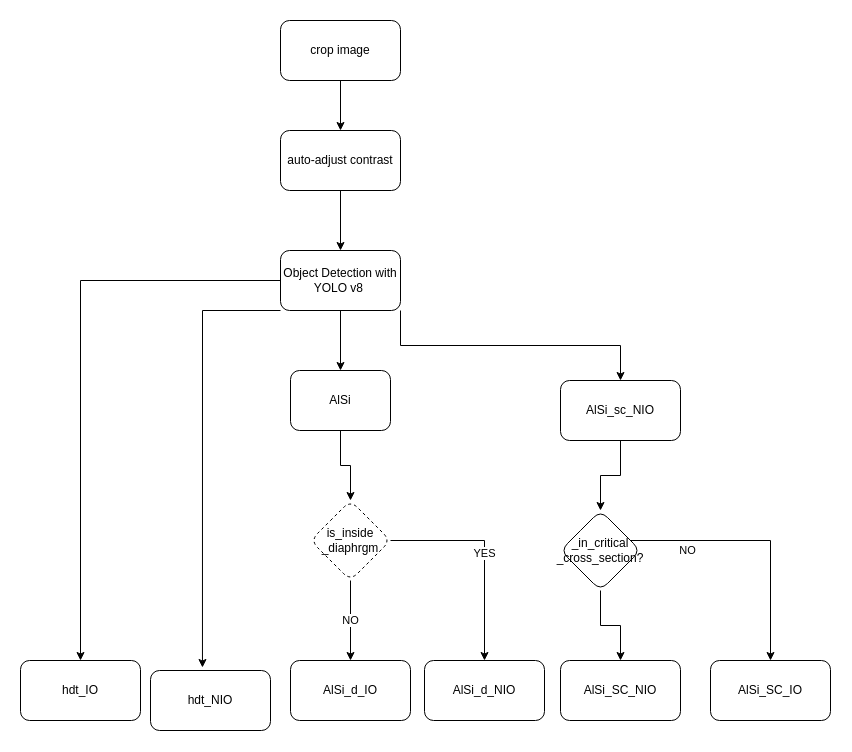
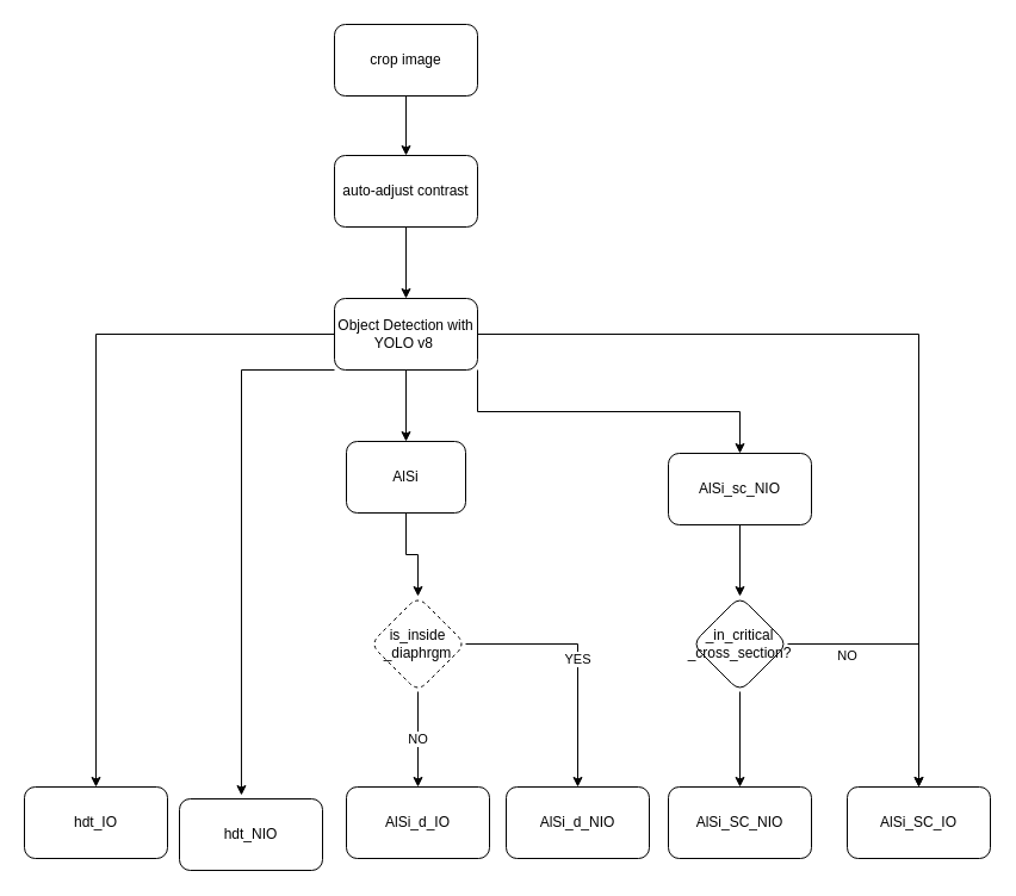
  <mxCell id="0" />
  <mxCell id="1" parent="0" />
  <mxCell id="2" style="edgeStyle=orthogonalEdgeStyle;rounded=0;orthogonalLoop=1;jettySize=auto;html=1;entryX=0.5;entryY=0;entryDx=0;entryDy=0;" edge="1" parent="1" source="3" target="5"><mxGeometry relative="1" as="geometry" /></mxCell>
  <mxCell id="3" value="crop image" style="rounded=1;whiteSpace=wrap;html=1;" vertex="1" parent="1"><mxGeometry x="280" y="20" width="120" height="60" as="geometry" /></mxCell>
  <mxCell id="4" value="" style="edgeStyle=orthogonalEdgeStyle;rounded=0;orthogonalLoop=1;jettySize=auto;html=1;" edge="1" parent="1" source="5" target="11"><mxGeometry relative="1" as="geometry" /></mxCell>
  <mxCell id="5" value="auto-adjust contrast" style="rounded=1;whiteSpace=wrap;html=1;" vertex="1" parent="1"><mxGeometry x="280" y="130" width="120" height="60" as="geometry" /></mxCell>
  <mxCell id="6" value="" style="edgeStyle=orthogonalEdgeStyle;rounded=0;orthogonalLoop=1;jettySize=auto;html=1;" edge="1" parent="1" source="11" target="12"><mxGeometry relative="1" as="geometry" /></mxCell>
+ <mxCell id="7" value="" style="edgeStyle=orthogonalEdgeStyle;rounded=0;orthogonalLoop=1;jettySize=auto;html=1;" edge="1" parent="1" source="11" target="13"><mxGeometry relative="1" as="geometry" /></mxCell>
  <mxCell id="8" style="edgeStyle=orthogonalEdgeStyle;rounded=0;orthogonalLoop=1;jettySize=auto;html=1;exitX=0;exitY=1;exitDx=0;exitDy=0;entryX=0.433;entryY=-0.05;entryDx=0;entryDy=0;entryPerimeter=0;" edge="1" parent="1" source="11" target="14"><mxGeometry relative="1" as="geometry"><mxPoint x="250" y="370" as="targetPoint" /><Array as="points"><mxPoint x="202" y="310" /></Array></mxGeometry></mxCell>
  <mxCell id="9" style="edgeStyle=orthogonalEdgeStyle;rounded=0;orthogonalLoop=1;jettySize=auto;html=1;entryX=0.5;entryY=0;entryDx=0;entryDy=0;" edge="1" parent="1" source="11" target="16"><mxGeometry relative="1" as="geometry"><mxPoint x="350" y="380" as="targetPoint" /></mxGeometry></mxCell>
  <mxCell id="10" style="edgeStyle=orthogonalEdgeStyle;rounded=0;orthogonalLoop=1;jettySize=auto;html=1;exitX=1;exitY=1;exitDx=0;exitDy=0;entryX=0.5;entryY=0;entryDx=0;entryDy=0;" edge="1" parent="1" source="11" target="23"><mxGeometry relative="1" as="geometry"><mxPoint x="510" y="380" as="targetPoint" /></mxGeometry></mxCell>
  <mxCell id="11" value="Object Detection with YOLO v8&amp;nbsp;" style="whiteSpace=wrap;html=1;rounded=1;" vertex="1" parent="1"><mxGeometry x="280" y="250" width="120" height="60" as="geometry" /></mxCell>
  <mxCell id="12" value="hdt_IO" style="whiteSpace=wrap;html=1;rounded=1;" vertex="1" parent="1"><mxGeometry x="20" y="660" width="120" height="60" as="geometry" /></mxCell>
  <mxCell id="13" value="AlSi_SC_IO" style="whiteSpace=wrap;html=1;rounded=1;" vertex="1" parent="1"><mxGeometry x="710" y="660" width="120" height="60" as="geometry" /></mxCell>
  <mxCell id="14" value="hdt_NIO" style="whiteSpace=wrap;html=1;rounded=1;" vertex="1" parent="1"><mxGeometry x="150" y="670" width="120" height="60" as="geometry" /></mxCell>
  <mxCell id="15" value="" style="edgeStyle=orthogonalEdgeStyle;rounded=0;orthogonalLoop=1;jettySize=auto;html=1;" edge="1" parent="1" source="16" target="19"><mxGeometry relative="1" as="geometry" /></mxCell>
  <mxCell id="16" value="AlSi" style="whiteSpace=wrap;html=1;rounded=1;" vertex="1" parent="1"><mxGeometry x="290" y="370" width="100" height="60" as="geometry" /></mxCell>
  <mxCell id="17" value="NO" style="edgeStyle=orthogonalEdgeStyle;rounded=0;orthogonalLoop=1;jettySize=auto;html=1;" edge="1" parent="1" source="19" target="20"><mxGeometry relative="1" as="geometry" /></mxCell>
  <mxCell id="18" value="YES" style="edgeStyle=orthogonalEdgeStyle;rounded=0;orthogonalLoop=1;jettySize=auto;html=1;" edge="1" parent="1" source="19" target="21"><mxGeometry relative="1" as="geometry" /></mxCell>
  <mxCell id="19" value="is_inside&lt;br&gt;_diaphrgm" style="rhombus;whiteSpace=wrap;html=1;rounded=1;dashed=1;" vertex="1" parent="1"><mxGeometry x="310" y="500" width="80" height="80" as="geometry" /></mxCell>
  <mxCell id="20" value="AlSi_d_IO" style="whiteSpace=wrap;html=1;rounded=1;" vertex="1" parent="1"><mxGeometry x="290" y="660" width="120" height="60" as="geometry" /></mxCell>
  <mxCell id="21" value="AlSi_d_NIO" style="whiteSpace=wrap;html=1;rounded=1;" vertex="1" parent="1"><mxGeometry x="424" y="660" width="120" height="60" as="geometry" /></mxCell>
  <mxCell id="22" value="" style="edgeStyle=orthogonalEdgeStyle;rounded=0;orthogonalLoop=1;jettySize=auto;html=1;" edge="1" parent="1" source="23" target="26"><mxGeometry relative="1" as="geometry" /></mxCell>
  <mxCell id="23" value="AlSi_sc_NIO" style="whiteSpace=wrap;html=1;rounded=1;" vertex="1" parent="1"><mxGeometry x="560" y="380" width="120" height="60" as="geometry" /></mxCell>
  <mxCell id="24" value="NO" style="edgeStyle=orthogonalEdgeStyle;rounded=0;orthogonalLoop=1;jettySize=auto;html=1;" edge="1" parent="1" source="26" target="13"><mxGeometry x="-0.565" y="-10" relative="1" as="geometry"><Array as="points"><mxPoint x="770" y="540" /></Array><mxPoint as="offset" /></mxGeometry></mxCell>
  <mxCell id="25" value="" style="edgeStyle=orthogonalEdgeStyle;rounded=0;orthogonalLoop=1;jettySize=auto;html=1;" edge="1" parent="1" source="26" target="27"><mxGeometry relative="1" as="geometry" /></mxCell>
- <mxCell id="26" value="_in_critical&lt;br&gt;_cross_section?" style="rhombus;whiteSpace=wrap;html=1;rounded=1;" vertex="1" parent="1"><mxGeometry x="560" y="510" width="80" height="80" as="geometry" /></mxCell>
+ <mxCell id="26" value="_in_critical&lt;br&gt;_cross_section?" style="rhombus;whiteSpace=wrap;html=1;rounded=1;" vertex="1" parent="1"><mxGeometry x="580" y="500" width="80" height="80" as="geometry" /></mxCell>
  <mxCell id="27" value="AlSi_SC_NIO" style="whiteSpace=wrap;html=1;rounded=1;" vertex="1" parent="1"><mxGeometry x="560" y="660" width="120" height="60" as="geometry" /></mxCell>
